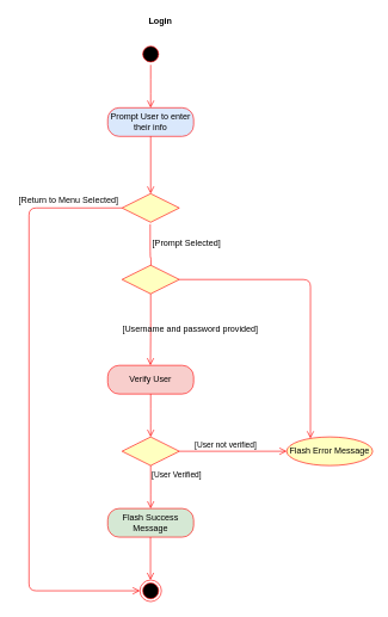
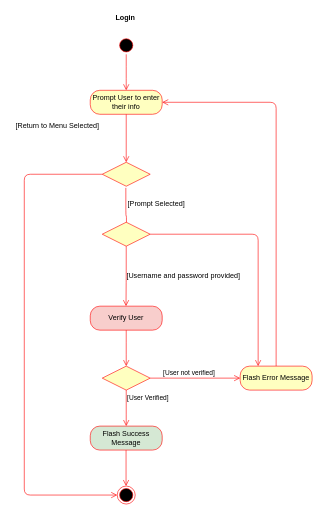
  <mxCell id="0" />
  <mxCell id="1" parent="0" />
  <mxCell id="2" value="" style="ellipse;html=1;shape=startState;fillColor=#000000;strokeColor=#ff0000;" parent="1" vertex="1"><mxGeometry x="195" y="60" width="30" height="30" as="geometry" /></mxCell>
  <mxCell id="3" value="" style="edgeStyle=orthogonalEdgeStyle;html=1;verticalAlign=bottom;endArrow=open;endSize=8;strokeColor=#ff0000;" parent="1" source="2" edge="1"><mxGeometry relative="1" as="geometry"><mxPoint x="210" y="150" as="targetPoint" /></mxGeometry></mxCell>
- <mxCell id="4" value="Prompt User to enter their info" style="rounded=1;whiteSpace=wrap;html=1;arcSize=40;fontColor=#000000;fillColor=#dae8fc;strokeColor=#ff0000;" parent="1" vertex="1"><mxGeometry x="150" y="150" width="120" height="40" as="geometry" /></mxCell>
+ <mxCell id="4" value="Prompt User to enter their info" style="rounded=1;whiteSpace=wrap;html=1;arcSize=40;fontColor=#000000;fillColor=#ffffc0;strokeColor=#ff0000;" parent="1" vertex="1"><mxGeometry x="150" y="150" width="120" height="40" as="geometry" /></mxCell>
  <mxCell id="5" value="" style="edgeStyle=orthogonalEdgeStyle;html=1;verticalAlign=bottom;endArrow=open;endSize=8;strokeColor=#ff0000;entryX=0.5;entryY=0;entryDx=0;entryDy=0;" parent="1" source="4" target="18" edge="1"><mxGeometry relative="1" as="geometry"><mxPoint x="210" y="250" as="targetPoint" /></mxGeometry></mxCell>
  <mxCell id="6" value="" style="edgeStyle=orthogonalEdgeStyle;html=1;verticalAlign=bottom;endArrow=open;endSize=8;strokeColor=#ff0000;" parent="1" edge="1"><mxGeometry relative="1" as="geometry"><mxPoint x="209.66" y="510" as="targetPoint" /><mxPoint x="210" y="410" as="sourcePoint" /><Array as="points"><mxPoint x="210" y="460" /></Array></mxGeometry></mxCell>
  <mxCell id="7" value="Verify User" style="rounded=1;whiteSpace=wrap;html=1;arcSize=40;fontColor=#000000;fillColor=#f8cecc;strokeColor=#ff0000;" parent="1" vertex="1"><mxGeometry x="150" y="510" width="120" height="40" as="geometry" /></mxCell>
  <mxCell id="8" value="" style="edgeStyle=orthogonalEdgeStyle;html=1;verticalAlign=bottom;endArrow=open;endSize=8;strokeColor=#ff0000;" parent="1" source="7" edge="1"><mxGeometry relative="1" as="geometry"><mxPoint x="210" y="610" as="targetPoint" /></mxGeometry></mxCell>
- <mxCell id="9" value="&lt;b&gt;Login&lt;/b&gt;&amp;nbsp;" style="text;html=1;align=center;verticalAlign=middle;resizable=0;points=[];autosize=1;" parent="1" vertex="1"><mxGeometry x="200" y="20" width="50" height="20" as="geometry" /></mxCell>
+ <mxCell id="9" value="&lt;b&gt;Login&lt;/b&gt;&amp;nbsp;" style="text;html=1;align=center;verticalAlign=middle;resizable=0;points=[];autosize=1;" parent="1" vertex="1"><mxGeometry x="185" y="20" width="50" height="20" as="geometry" /></mxCell>
  <mxCell id="10" value="" style="rhombus;whiteSpace=wrap;html=1;fillColor=#ffffc0;strokeColor=#ff0000;" parent="1" vertex="1"><mxGeometry x="170" y="610" width="80" height="40" as="geometry" /></mxCell>
  <mxCell id="11" value="[User not verified]" style="edgeStyle=orthogonalEdgeStyle;html=1;align=left;verticalAlign=bottom;endArrow=open;endSize=8;strokeColor=#ff0000;entryX=0;entryY=0.5;entryDx=0;entryDy=0;" parent="1" source="10" target="17" edge="1"><mxGeometry x="-0.733" relative="1" as="geometry"><mxPoint x="350" y="630" as="targetPoint" /><mxPoint as="offset" /></mxGeometry></mxCell>
  <mxCell id="12" value="[User Verified]" style="edgeStyle=orthogonalEdgeStyle;html=1;align=left;verticalAlign=top;endArrow=open;endSize=8;strokeColor=#ff0000;" parent="1" source="10" edge="1"><mxGeometry x="-1" relative="1" as="geometry"><mxPoint x="210" y="710" as="targetPoint" /></mxGeometry></mxCell>
  <mxCell id="13" value="Flash Success Message" style="rounded=1;whiteSpace=wrap;html=1;arcSize=40;fontColor=#000000;fillColor=#d5e8d4;strokeColor=#ff0000;" parent="1" vertex="1"><mxGeometry x="150" y="710" width="120" height="40" as="geometry" /></mxCell>
  <mxCell id="14" value="" style="ellipse;html=1;shape=endState;fillColor=#000000;strokeColor=#ff0000;" parent="1" vertex="1"><mxGeometry x="195" y="810" width="30" height="30" as="geometry" /></mxCell>
  <mxCell id="15" value="" style="edgeStyle=orthogonalEdgeStyle;html=1;verticalAlign=bottom;endArrow=open;endSize=8;strokeColor=#ff0000;" parent="1" edge="1"><mxGeometry relative="1" as="geometry"><mxPoint x="209.71" y="810" as="targetPoint" /><mxPoint x="209.71" y="750" as="sourcePoint" /></mxGeometry></mxCell>
- <mxCell id="17" value="Flash Error Message" style="ellipse;whiteSpace=wrap;html=1;arcSize=40;fontColor=#000000;fillColor=#ffffc0;strokeColor=#ff0000;" parent="1" vertex="1"><mxGeometry x="400" y="610" width="120" height="40" as="geometry" /></mxCell>
+ <mxCell id="16" style="edgeStyle=orthogonalEdgeStyle;orthogonalLoop=1;jettySize=auto;html=1;entryX=1;entryY=0.5;entryDx=0;entryDy=0;endArrow=open;endSize=8;strokeColor=#ff0000;align=left;exitX=0.5;exitY=0;exitDx=0;exitDy=0;" parent="1" source="17" target="4" edge="1"><mxGeometry relative="1" as="geometry"><Array as="points"><mxPoint x="460" y="170" /></Array><mxPoint x="270" y="270" as="targetPoint" /></mxGeometry></mxCell>
+ <mxCell id="17" value="Flash Error Message" style="rounded=1;whiteSpace=wrap;html=1;arcSize=40;fontColor=#000000;fillColor=#ffffc0;strokeColor=#ff0000;" parent="1" vertex="1"><mxGeometry x="400" y="610" width="120" height="40" as="geometry" /></mxCell>
  <mxCell id="18" value="" style="rhombus;whiteSpace=wrap;html=1;fillColor=#ffffc0;strokeColor=#ff0000;" parent="1" vertex="1"><mxGeometry x="170" y="270" width="80" height="40" as="geometry" /></mxCell>
  <mxCell id="19" value="" style="edgeStyle=orthogonalEdgeStyle;html=1;verticalAlign=bottom;endArrow=open;endSize=8;strokeColor=#ff0000;exitX=0;exitY=0.5;exitDx=0;exitDy=0;entryX=0;entryY=0.5;entryDx=0;entryDy=0;" parent="1" source="18" target="14" edge="1"><mxGeometry relative="1" as="geometry"><mxPoint x="50" y="461.748" as="targetPoint" /><mxPoint x="290" y="310" as="sourcePoint" /><Array as="points"><mxPoint x="40" y="290" /><mxPoint x="40" y="825" /></Array></mxGeometry></mxCell>
- <mxCell id="20" value="[Return to Menu Selected]" style="text;html=1;align=center;verticalAlign=middle;resizable=0;points=[];autosize=1;" parent="1" vertex="1"><mxGeometry x="20" y="270" width="150" height="20" as="geometry" /></mxCell>
+ <mxCell id="20" value="[Return to Menu Selected]" style="text;html=1;align=center;verticalAlign=middle;resizable=0;points=[];autosize=1;" parent="1" vertex="1"><mxGeometry x="20" y="200" width="150" height="20" as="geometry" /></mxCell>
  <mxCell id="21" value="" style="edgeStyle=orthogonalEdgeStyle;html=1;verticalAlign=bottom;endArrow=open;endSize=8;strokeColor=#ff0000;exitX=0.492;exitY=1.067;exitDx=0;exitDy=0;exitPerimeter=0;" parent="1" source="18" edge="1"><mxGeometry relative="1" as="geometry"><mxPoint x="210" y="410" as="targetPoint" /><mxPoint x="209.83" y="390" as="sourcePoint" /></mxGeometry></mxCell>
  <mxCell id="22" value="[Prompt Selected]" style="text;html=1;align=center;verticalAlign=middle;resizable=0;points=[];autosize=1;" parent="1" vertex="1"><mxGeometry x="205" y="330" width="110" height="20" as="geometry" /></mxCell>
  <mxCell id="23" value="" style="rhombus;whiteSpace=wrap;html=1;fillColor=#ffffc0;strokeColor=#ff0000;" parent="1" vertex="1"><mxGeometry x="170" y="370" width="80" height="40" as="geometry" /></mxCell>
  <mxCell id="24" value="" style="edgeStyle=orthogonalEdgeStyle;html=1;verticalAlign=bottom;endArrow=open;endSize=8;strokeColor=#ff0000;exitX=1;exitY=0.5;exitDx=0;exitDy=0;entryX=0.25;entryY=0;entryDx=0;entryDy=0;" parent="1" source="23" target="17" edge="1"><mxGeometry relative="1" as="geometry"><mxPoint x="220" y="520" as="targetPoint" /><mxPoint x="220" y="460" as="sourcePoint" /></mxGeometry></mxCell>
- <mxCell id="25" value="[Username and password provided]" style="text;html=1;align=center;verticalAlign=middle;resizable=0;points=[];autosize=1;" parent="1" vertex="1"><mxGeometry x="165" y="450" width="200" height="20" as="geometry" /></mxCell>
+ <mxCell id="25" value="[Username and password provided]" style="text;html=1;align=center;verticalAlign=middle;resizable=0;points=[];autosize=1;" parent="1" vertex="1"><mxGeometry x="205" y="450" width="200" height="20" as="geometry" /></mxCell>
